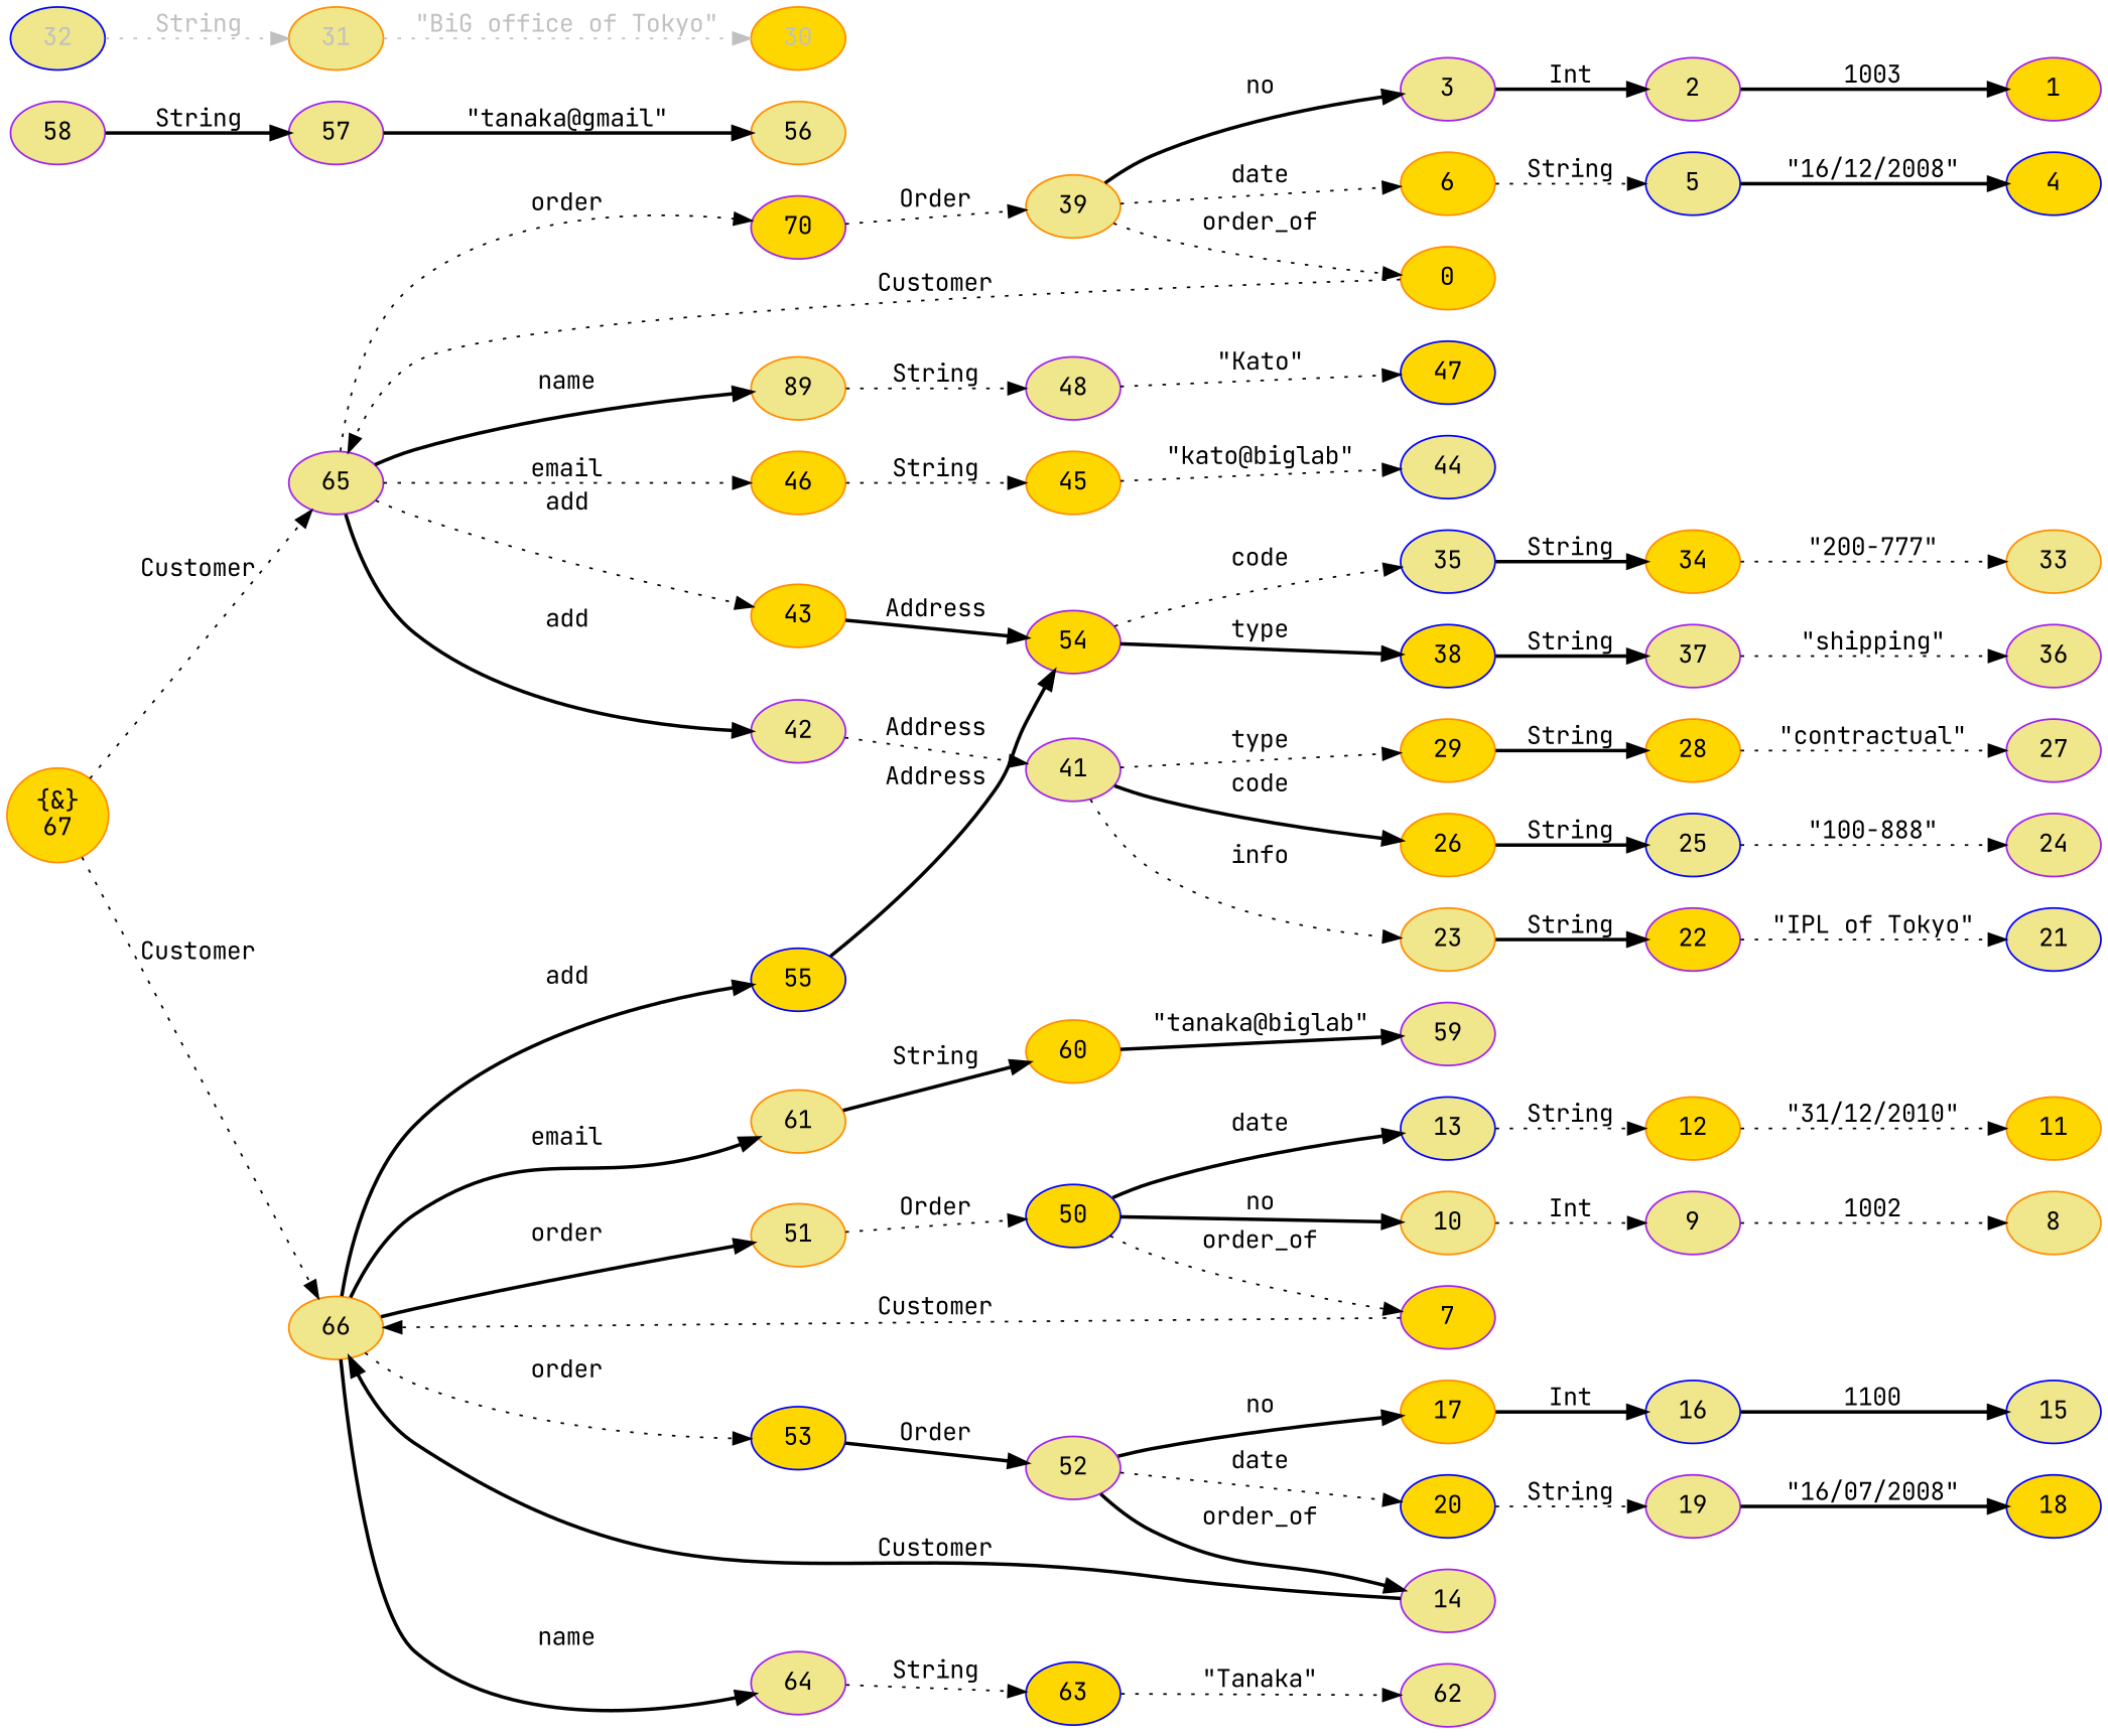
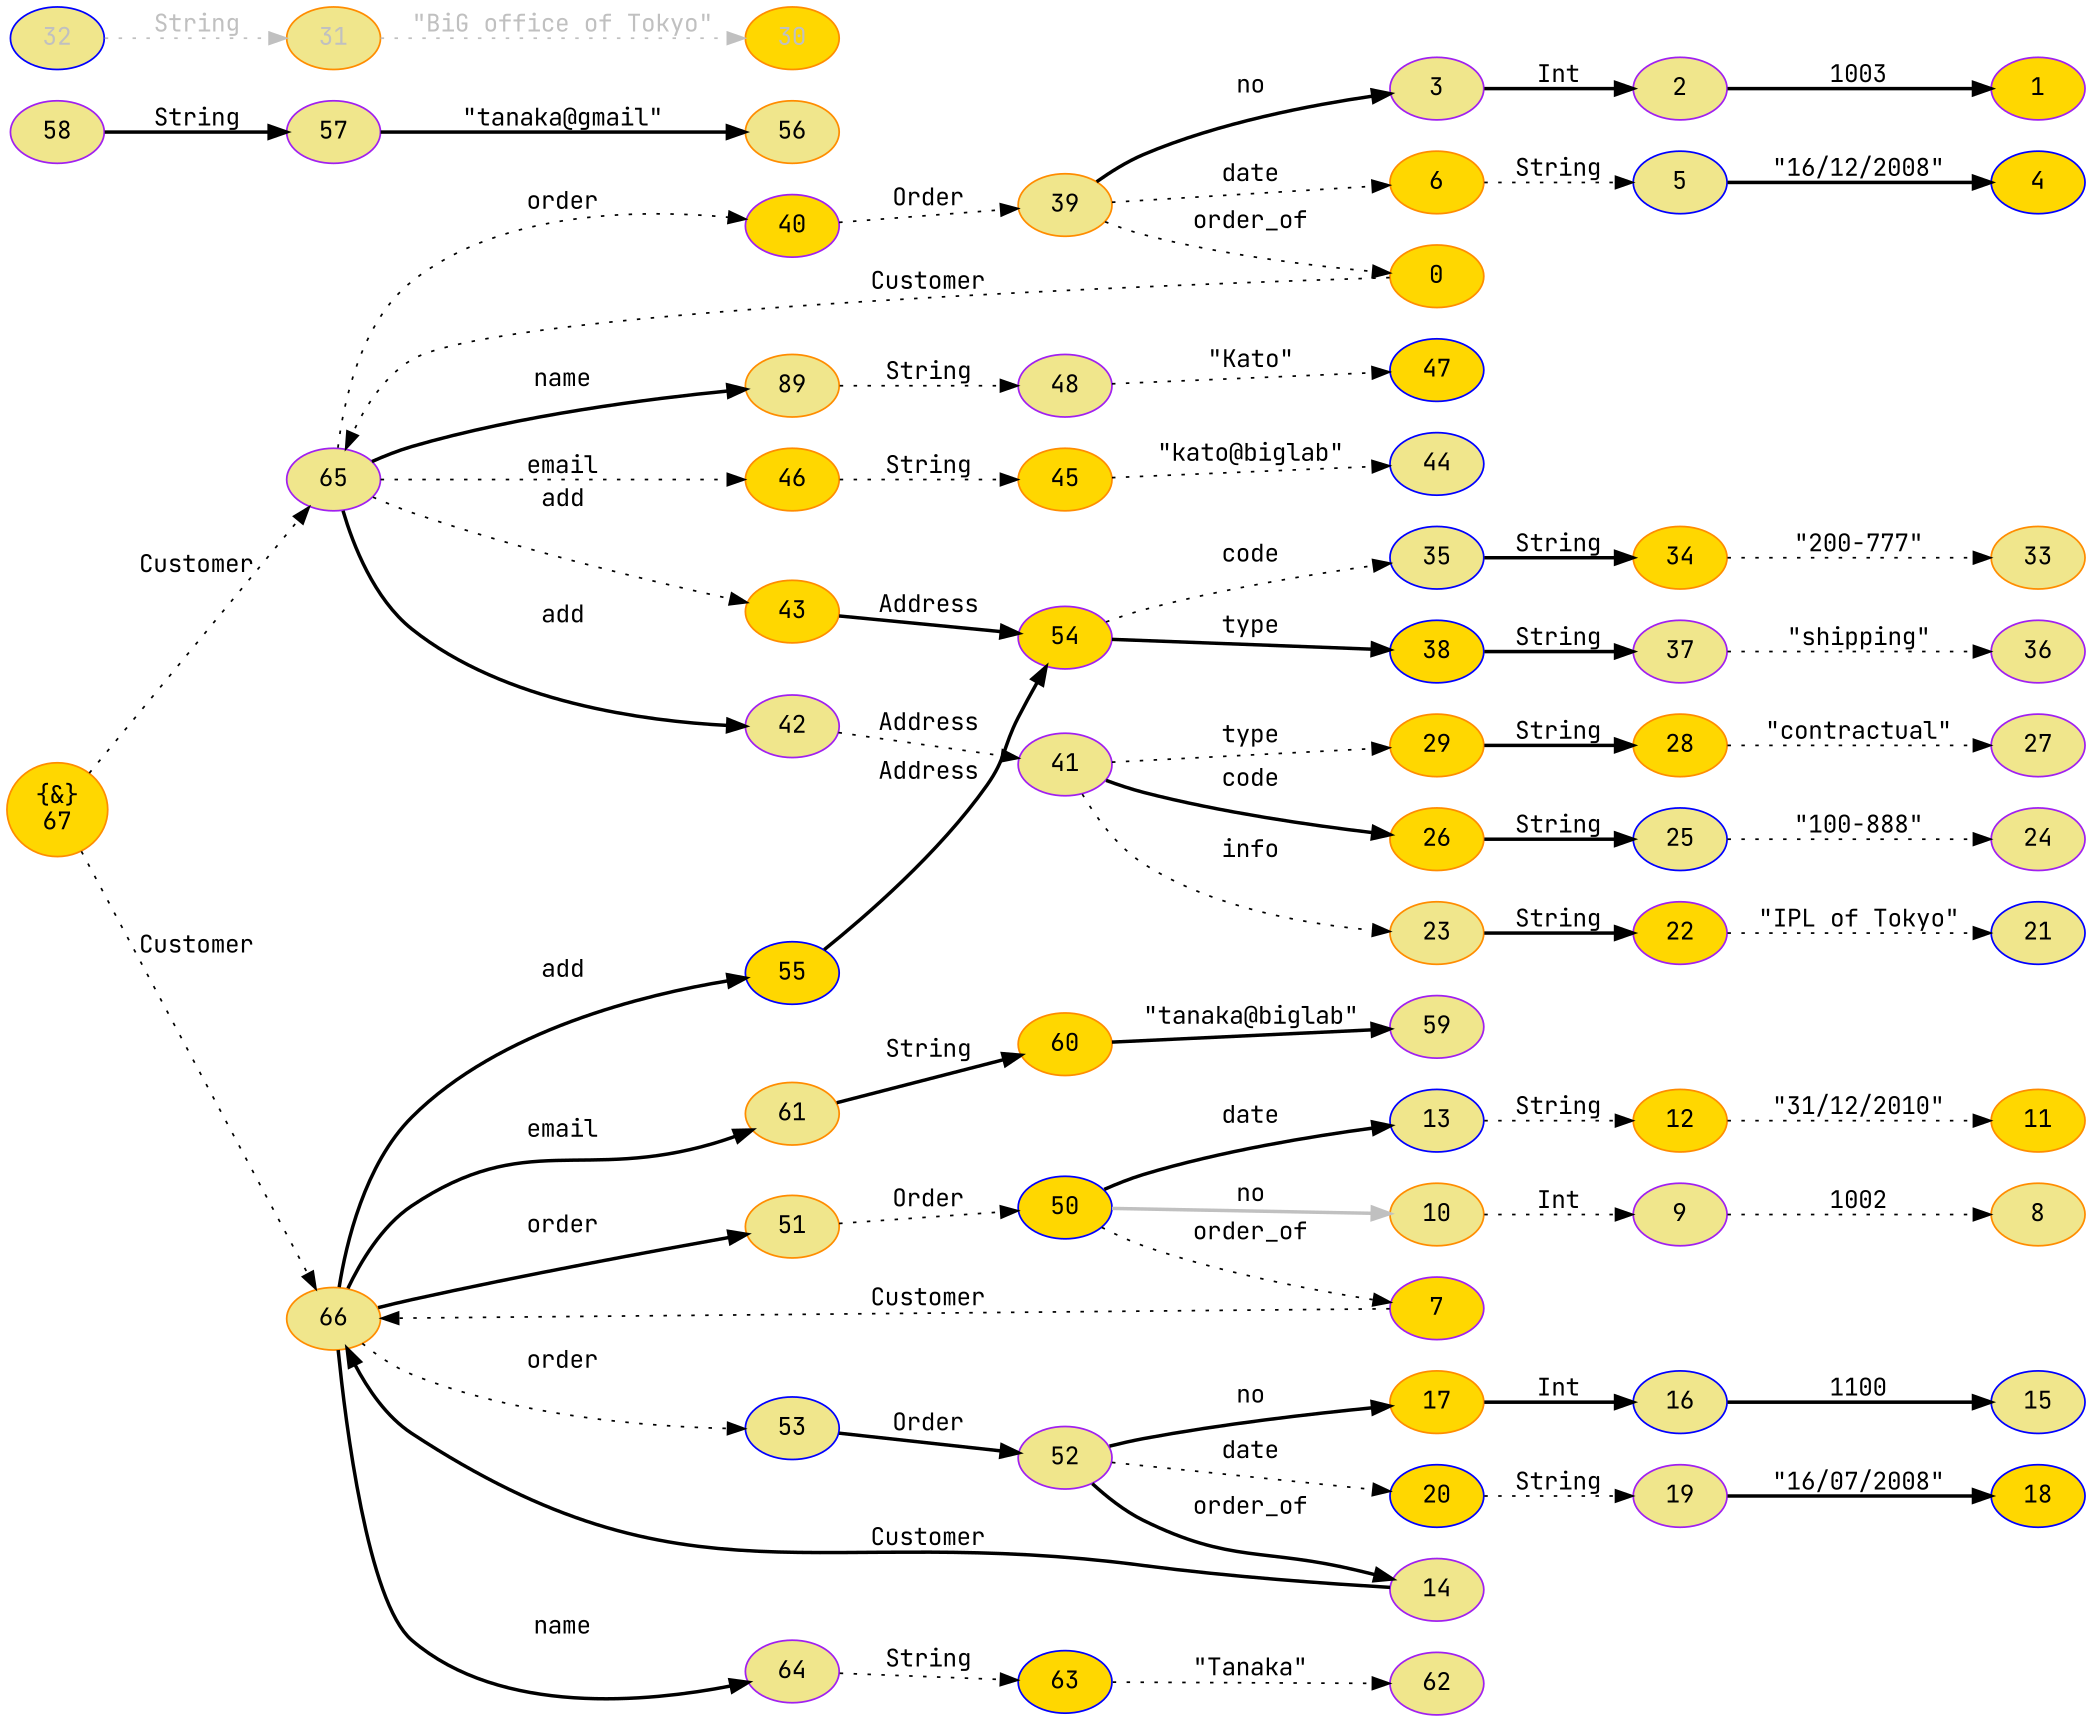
  digraph {
    fontname="JetBrains Mono"
    rankdir=LR
    node [color=darkorange fillcolor=khaki fontname="JetBrains Mono" shape=ellipse style=filled]
    edge [fontname="JetBrains Mono" style=dotted]
    67 [fillcolor=gold label="{&}\n\N"]
    66
    65 [color=purple]
    64 [color=purple]
    61
    55 [color=blue fillcolor=gold]
-   53 [color=blue fillcolor=gold]
+   53 [color=blue]
    51
    n9 [label=89]
    46 [fillcolor=gold]
    43 [fillcolor=gold]
    42 [color=purple]
-   40 [color=purple fillcolor=gold label=70]
+   40 [color=purple fillcolor=gold]
    63 [color=blue fillcolor=gold]
    60 [fillcolor=gold]
    58 [color=purple]
    57 [color=purple]
    54 [color=purple fillcolor=gold]
    52 [color=purple]
    50 [color=blue fillcolor=gold]
    48 [color=purple]
    45 [fillcolor=gold]
    41 [color=purple]
    39
    62 [color=purple]
    59 [color=purple]
    56
    38 [color=blue fillcolor=gold]
    35 [color=blue]
    37 [color=purple]
    34 [fillcolor=gold]
    20 [color=blue fillcolor=gold]
    17 [fillcolor=gold]
    14 [color=purple]
    19 [color=purple]
    16 [color=blue]
    13 [color=blue]
    10
    7 [color=purple fillcolor=gold]
    12 [fillcolor=gold]
    9 [color=purple]
    47 [color=blue fillcolor=gold]
    44 [color=blue]
    29 [fillcolor=gold]
    26 [fillcolor=gold]
    23
    28 [fillcolor=gold]
    25 [color=blue]
    22 [color=purple fillcolor=gold]
    6 [fillcolor=gold]
    3 [color=purple]
    0 [fillcolor=gold]
    5 [color=blue]
    2 [color=purple]
    36 [color=purple]
    33
    32 [color=blue fontcolor=gray]
    31 [fontcolor=gray]
    30 [fillcolor=gold fontcolor=gray]
    27 [color=purple]
    24 [color=purple]
    21 [color=blue]
    18 [color=blue fillcolor=gold]
    15 [color=blue]
    11 [fillcolor=gold]
    8
    4 [color=blue fillcolor=gold]
    1 [color=purple fillcolor=gold]
    67 -> 66 [label=Customer]
    67 -> 65 [label=Customer]
    66 -> 64 [label=name style=bold]
    66 -> 61 [label=email style=bold]
    66 -> 55 [label=add style=bold]
    66 -> 53 [label=order]
    66 -> 51 [label=order style=bold]
    65 -> n9 [label=name style=bold]
    65 -> 46 [label=email]
    65 -> 43 [label=add]
    65 -> 42 [label=add style=bold]
    65 -> 40 [label=order]
    64 -> 63 [label=String]
    61 -> 60 [label=String style=bold]
    55 -> 54 [label=Address style=bold]
    53 -> 52 [label=Order style=bold]
    51 -> 50 [label=Order]
    n9 -> 48 [label=String]
    46 -> 45 [label=String]
    43 -> 54 [label=Address style=bold]
    42 -> 41 [label=Address]
    40 -> 39 [label=Order]
    63 -> 62 [label="\"Tanaka\""]
    60 -> 59 [label="\"tanaka@biglab\"" style=bold]
    58 -> 57 [label=String style=bold]
    57 -> 56 [label="\"tanaka@gmail\"" style=bold]
    54 -> 38 [label=type style=bold]
    54 -> 35 [label=code]
    52 -> 20 [label=date]
    52 -> 17 [label=no style=bold]
    52 -> 14 [label=order_of style=bold]
    50 -> 13 [label=date style=bold]
-   50 -> 10 [label=no style=bold]
+   50 -> 10 [label=no style=bold color=gray]
    50 -> 7 [label=order_of]
    48 -> 47 [label="\"Kato\""]
    45 -> 44 [label="\"kato@biglab\""]
    41 -> 29 [label=type]
    41 -> 26 [label=code style=bold]
    41 -> 23 [label=info]
    39 -> 6 [label=date]
    39 -> 3 [label=no style=bold]
    39 -> 0 [label=order_of]
    38 -> 37 [label=String style=bold]
    35 -> 34 [label=String style=bold]
    37 -> 36 [label="\"shipping\""]
    34 -> 33 [label="\"200-777\""]
    20 -> 19 [label=String]
    17 -> 16 [label=Int style=bold]
    14 -> 66 [label=Customer style=bold]
    19 -> 18 [label="\"16/07/2008\"" style=bold]
    16 -> 15 [label=1100 style=bold]
    13 -> 12 [label=String]
    10 -> 9 [label=Int]
    7 -> 66 [label=Customer]
    12 -> 11 [label="\"31/12/2010\""]
    9 -> 8 [label=1002]
    29 -> 28 [label=String style=bold]
    26 -> 25 [label=String style=bold]
    23 -> 22 [label=String style=bold]
    28 -> 27 [label="\"contractual\""]
    25 -> 24 [label="\"100-888\""]
    22 -> 21 [label="\"IPL of Tokyo\""]
    6 -> 5 [label=String]
    3 -> 2 [label=Int style=bold]
    0 -> 65 [label=Customer]
    5 -> 4 [label="\"16/12/2008\"" style=bold]
    2 -> 1 [label=1003 style=bold]
    32 -> 31 [color=gray fontcolor=gray label=String]
    31 -> 30 [color=gray fontcolor=gray label="\"BiG office of Tokyo\""]
  }
